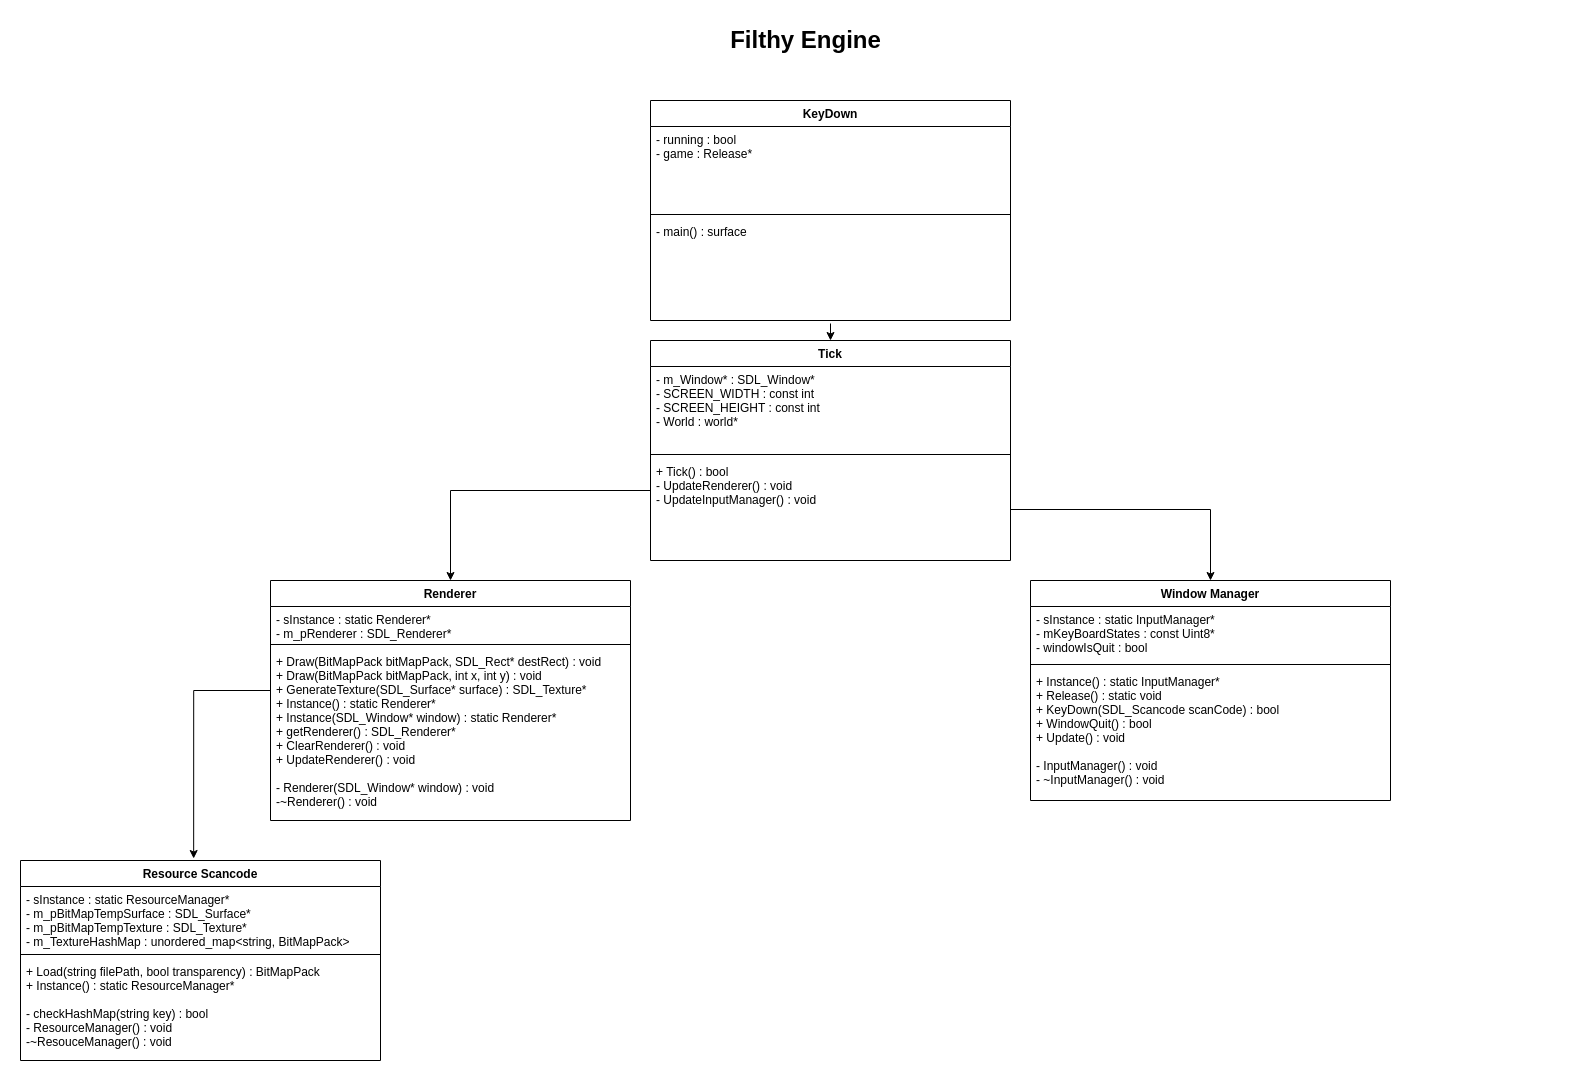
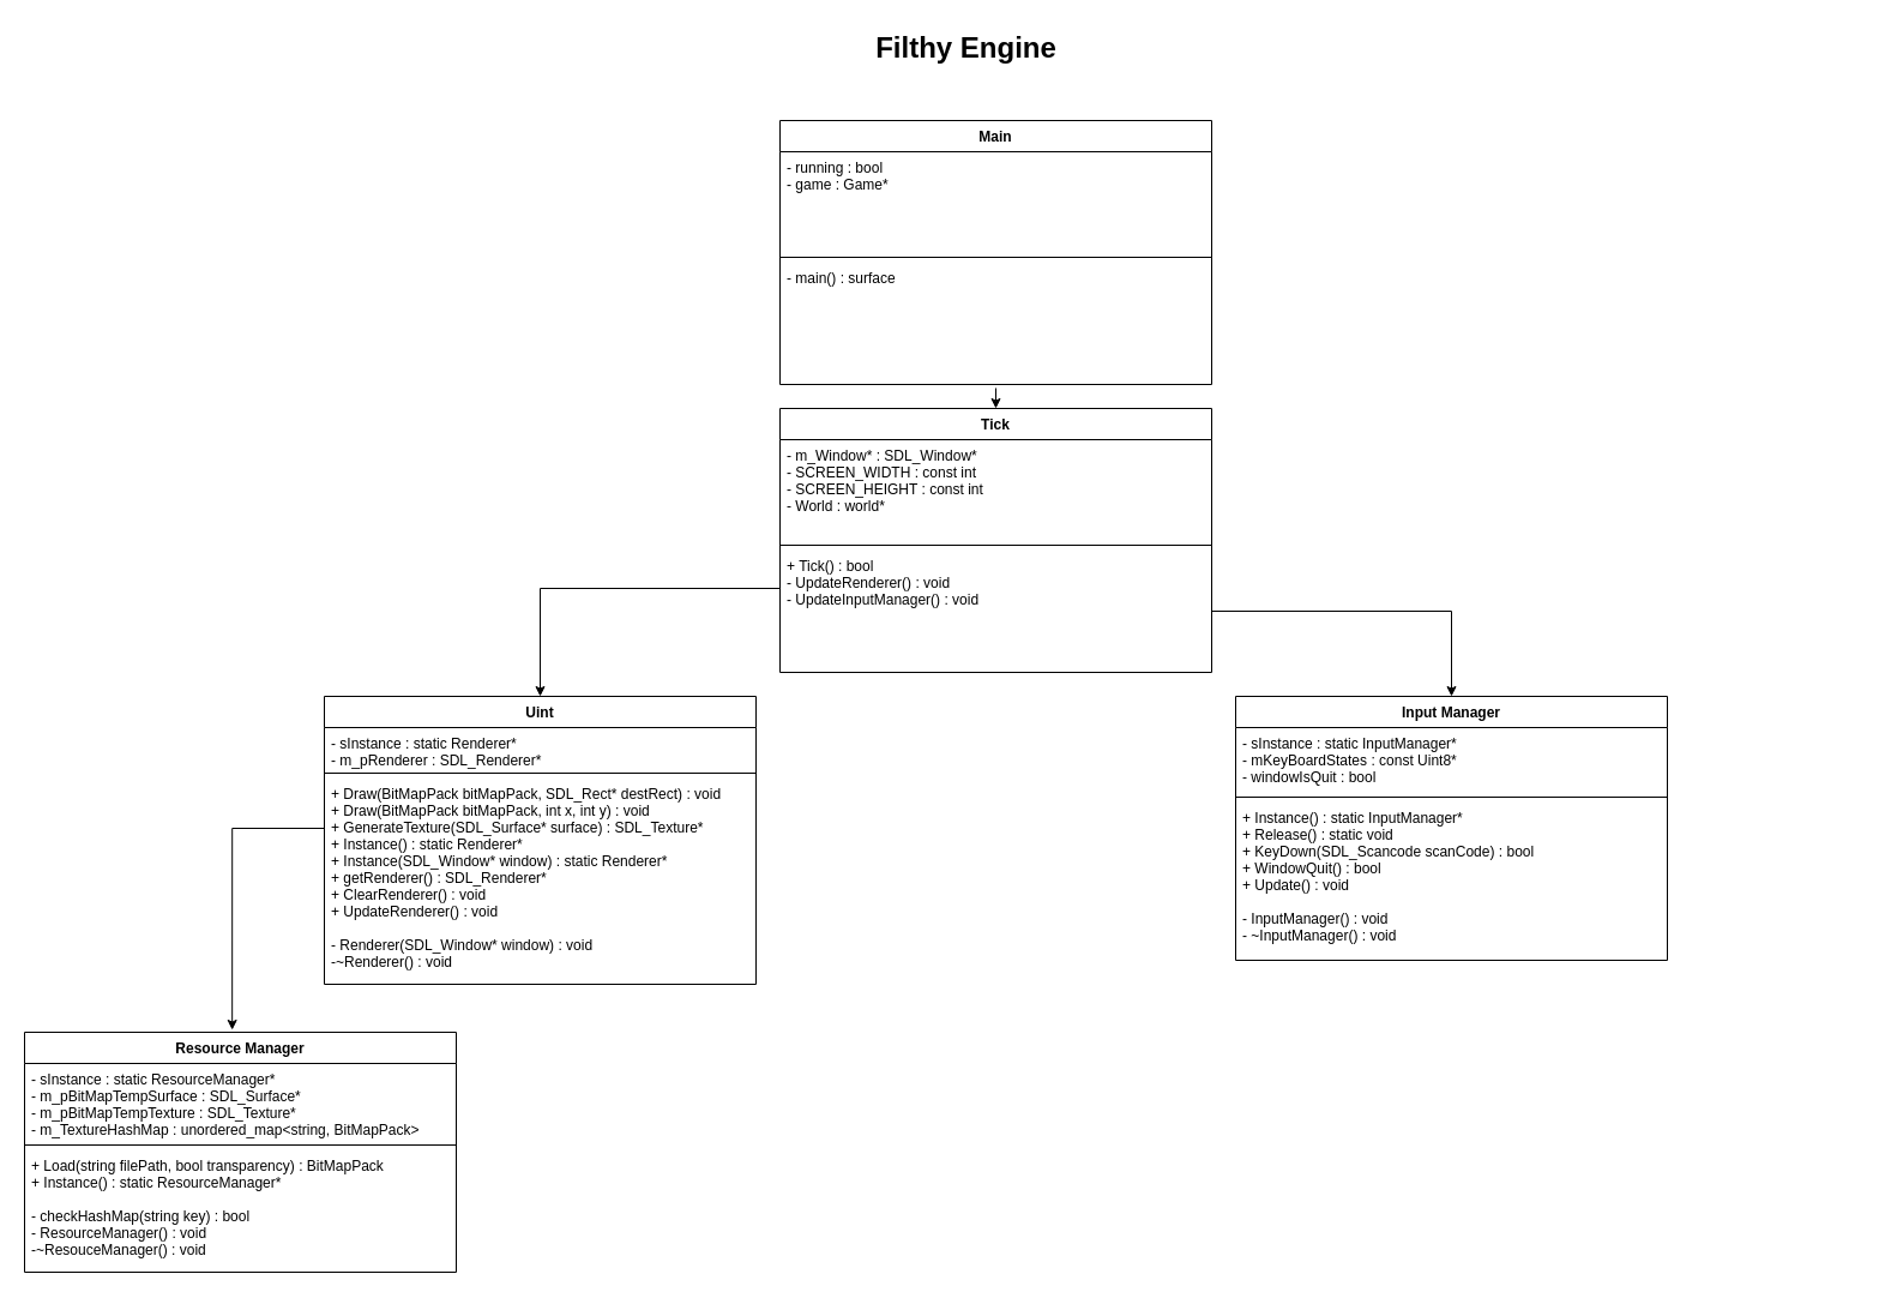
  <mxCell id="0" style=";html=1;" />
  <mxCell id="1" style=";html=1;" parent="0" />
  <mxCell id="2" value="Filthy Engine" style="text;html=1;fontSize=24;fontStyle=1;verticalAlign=middle;align=center;" parent="1" vertex="1"><mxGeometry x="50" y="20" width="1510" height="40" as="geometry" /></mxCell>
- <mxCell id="3" value="Renderer" style="swimlane;fontStyle=1;align=center;verticalAlign=top;childLayout=stackLayout;horizontal=1;startSize=26;horizontalStack=0;resizeParent=1;resizeParentMax=0;resizeLast=0;collapsible=1;marginBottom=0;" parent="1" vertex="1"><mxGeometry x="270" y="580" width="360" height="240" as="geometry" /></mxCell>
+ <mxCell id="3" value="Uint" style="swimlane;fontStyle=1;align=center;verticalAlign=top;childLayout=stackLayout;horizontal=1;startSize=26;horizontalStack=0;resizeParent=1;resizeParentMax=0;resizeLast=0;collapsible=1;marginBottom=0;" parent="1" vertex="1"><mxGeometry x="270" y="580" width="360" height="240" as="geometry" /></mxCell>
  <mxCell id="4" value="- sInstance : static Renderer*&#10;- m_pRenderer : SDL_Renderer*" style="text;strokeColor=none;fillColor=none;align=left;verticalAlign=top;spacingLeft=4;spacingRight=4;overflow=hidden;rotatable=0;points=[[0,0.5],[1,0.5]];portConstraint=eastwest;" parent="3" vertex="1"><mxGeometry y="26" width="360" height="34" as="geometry" /></mxCell>
  <mxCell id="5" value="" style="line;strokeWidth=1;fillColor=none;align=left;verticalAlign=middle;spacingTop=-1;spacingLeft=3;spacingRight=3;rotatable=0;labelPosition=right;points=[];portConstraint=eastwest;" parent="3" vertex="1"><mxGeometry y="60" width="360" height="8" as="geometry" /></mxCell>
  <mxCell id="6" value="+ Draw(BitMapPack bitMapPack, SDL_Rect* destRect) : void&#10;+ Draw(BitMapPack bitMapPack, int x, int y) : void&#10;+ GenerateTexture(SDL_Surface* surface) : SDL_Texture*&#10;+ Instance() : static Renderer*&#10;+ Instance(SDL_Window* window) : static Renderer*&#10;+ getRenderer() : SDL_Renderer*&#10;+ ClearRenderer() : void&#10;+ UpdateRenderer() : void&#10;&#10;- Renderer(SDL_Window* window) : void&#10;-~Renderer() : void" style="text;strokeColor=none;fillColor=none;align=left;verticalAlign=top;spacingLeft=4;spacingRight=4;overflow=hidden;rotatable=0;points=[[0,0.5],[1,0.5]];portConstraint=eastwest;" parent="3" vertex="1"><mxGeometry y="68" width="360" height="172" as="geometry" /></mxCell>
- <mxCell id="7" value="Window Manager" style="swimlane;fontStyle=1;align=center;verticalAlign=top;childLayout=stackLayout;horizontal=1;startSize=26;horizontalStack=0;resizeParent=1;resizeParentMax=0;resizeLast=0;collapsible=1;marginBottom=0;" parent="1" vertex="1"><mxGeometry x="1030" y="580" width="360" height="220" as="geometry" /></mxCell>
+ <mxCell id="7" value="Input Manager" style="swimlane;fontStyle=1;align=center;verticalAlign=top;childLayout=stackLayout;horizontal=1;startSize=26;horizontalStack=0;resizeParent=1;resizeParentMax=0;resizeLast=0;collapsible=1;marginBottom=0;" parent="1" vertex="1"><mxGeometry x="1030" y="580" width="360" height="220" as="geometry" /></mxCell>
  <mxCell id="8" value="- sInstance : static InputManager*&#10;- mKeyBoardStates : const Uint8*&#10;- windowIsQuit : bool" style="text;strokeColor=none;fillColor=none;align=left;verticalAlign=top;spacingLeft=4;spacingRight=4;overflow=hidden;rotatable=0;points=[[0,0.5],[1,0.5]];portConstraint=eastwest;" parent="7" vertex="1"><mxGeometry y="26" width="360" height="54" as="geometry" /></mxCell>
  <mxCell id="9" value="" style="line;strokeWidth=1;fillColor=none;align=left;verticalAlign=middle;spacingTop=-1;spacingLeft=3;spacingRight=3;rotatable=0;labelPosition=right;points=[];portConstraint=eastwest;" parent="7" vertex="1"><mxGeometry y="80" width="360" height="8" as="geometry" /></mxCell>
  <mxCell id="10" value="+ Instance() : static InputManager*&#10;+ Release() : static void&#10;+ KeyDown(SDL_Scancode scanCode) : bool&#10;+ WindowQuit() : bool&#10;+ Update() : void&#10;&#10;- InputManager() : void&#10;- ~InputManager() : void" style="text;strokeColor=none;fillColor=none;align=left;verticalAlign=top;spacingLeft=4;spacingRight=4;overflow=hidden;rotatable=0;points=[[0,0.5],[1,0.5]];portConstraint=eastwest;" parent="7" vertex="1"><mxGeometry y="88" width="360" height="132" as="geometry" /></mxCell>
- <mxCell id="11" value="Resource Scancode" style="swimlane;fontStyle=1;align=center;verticalAlign=top;childLayout=stackLayout;horizontal=1;startSize=26;horizontalStack=0;resizeParent=1;resizeParentMax=0;resizeLast=0;collapsible=1;marginBottom=0;" parent="1" vertex="1"><mxGeometry x="20" y="860" width="360" height="200" as="geometry" /></mxCell>
+ <mxCell id="11" value="Resource Manager" style="swimlane;fontStyle=1;align=center;verticalAlign=top;childLayout=stackLayout;horizontal=1;startSize=26;horizontalStack=0;resizeParent=1;resizeParentMax=0;resizeLast=0;collapsible=1;marginBottom=0;" parent="1" vertex="1"><mxGeometry x="20" y="860" width="360" height="200" as="geometry" /></mxCell>
  <mxCell id="12" value="- sInstance : static ResourceManager*&#10;- m_pBitMapTempSurface : SDL_Surface*&#10;- m_pBitMapTempTexture : SDL_Texture*&#10;- m_TextureHashMap : unordered_map&lt;string, BitMapPack&gt;" style="text;strokeColor=none;fillColor=none;align=left;verticalAlign=top;spacingLeft=4;spacingRight=4;overflow=hidden;rotatable=0;points=[[0,0.5],[1,0.5]];portConstraint=eastwest;" parent="11" vertex="1"><mxGeometry y="26" width="360" height="64" as="geometry" /></mxCell>
  <mxCell id="13" value="" style="line;strokeWidth=1;fillColor=none;align=left;verticalAlign=middle;spacingTop=-1;spacingLeft=3;spacingRight=3;rotatable=0;labelPosition=right;points=[];portConstraint=eastwest;" parent="11" vertex="1"><mxGeometry y="90" width="360" height="8" as="geometry" /></mxCell>
  <mxCell id="14" value="+ Load(string filePath, bool transparency) : BitMapPack&#10;+ Instance() : static ResourceManager*&#10;&#10;- checkHashMap(string key) : bool&#10;- ResourceManager() : void&#10;-~ResouceManager() : void" style="text;strokeColor=none;fillColor=none;align=left;verticalAlign=top;spacingLeft=4;spacingRight=4;overflow=hidden;rotatable=0;points=[[0,0.5],[1,0.5]];portConstraint=eastwest;" parent="11" vertex="1"><mxGeometry y="98" width="360" height="102" as="geometry" /></mxCell>
  <mxCell id="15" value="Tick" style="swimlane;fontStyle=1;align=center;verticalAlign=top;childLayout=stackLayout;horizontal=1;startSize=26;horizontalStack=0;resizeParent=1;resizeParentMax=0;resizeLast=0;collapsible=1;marginBottom=0;" vertex="1" parent="1"><mxGeometry x="650" y="340" width="360" height="220" as="geometry" /></mxCell>
  <mxCell id="16" value="- m_Window* : SDL_Window*&#10;- SCREEN_WIDTH : const int&#10;- SCREEN_HEIGHT : const int&#10;- World : world*" style="text;strokeColor=none;fillColor=none;align=left;verticalAlign=top;spacingLeft=4;spacingRight=4;overflow=hidden;rotatable=0;points=[[0,0.5],[1,0.5]];portConstraint=eastwest;" vertex="1" parent="15"><mxGeometry y="26" width="360" height="84" as="geometry" /></mxCell>
  <mxCell id="17" value="" style="line;strokeWidth=1;fillColor=none;align=left;verticalAlign=middle;spacingTop=-1;spacingLeft=3;spacingRight=3;rotatable=0;labelPosition=right;points=[];portConstraint=eastwest;" vertex="1" parent="15"><mxGeometry y="110" width="360" height="8" as="geometry" /></mxCell>
  <mxCell id="18" value="+ Tick() : bool&#10;- UpdateRenderer() : void&#10;- UpdateInputManager() : void" style="text;strokeColor=none;fillColor=none;align=left;verticalAlign=top;spacingLeft=4;spacingRight=4;overflow=hidden;rotatable=0;points=[[0,0.5],[1,0.5]];portConstraint=eastwest;" vertex="1" parent="15"><mxGeometry y="118" width="360" height="102" as="geometry" /></mxCell>
- <mxCell id="19" value="KeyDown" style="swimlane;fontStyle=1;align=center;verticalAlign=top;childLayout=stackLayout;horizontal=1;startSize=26;horizontalStack=0;resizeParent=1;resizeParentMax=0;resizeLast=0;collapsible=1;marginBottom=0;" vertex="1" parent="1"><mxGeometry x="650" y="100" width="360" height="220" as="geometry" /></mxCell>
- <mxCell id="20" value="- running : bool&#10;- game : Release*" style="text;strokeColor=none;fillColor=none;align=left;verticalAlign=top;spacingLeft=4;spacingRight=4;overflow=hidden;rotatable=0;points=[[0,0.5],[1,0.5]];portConstraint=eastwest;" vertex="1" parent="19"><mxGeometry y="26" width="360" height="84" as="geometry" /></mxCell>
+ <mxCell id="19" value="Main" style="swimlane;fontStyle=1;align=center;verticalAlign=top;childLayout=stackLayout;horizontal=1;startSize=26;horizontalStack=0;resizeParent=1;resizeParentMax=0;resizeLast=0;collapsible=1;marginBottom=0;" vertex="1" parent="1"><mxGeometry x="650" y="100" width="360" height="220" as="geometry" /></mxCell>
+ <mxCell id="20" value="- running : bool&#10;- game : Game*" style="text;strokeColor=none;fillColor=none;align=left;verticalAlign=top;spacingLeft=4;spacingRight=4;overflow=hidden;rotatable=0;points=[[0,0.5],[1,0.5]];portConstraint=eastwest;" vertex="1" parent="19"><mxGeometry y="26" width="360" height="84" as="geometry" /></mxCell>
  <mxCell id="21" value="" style="line;strokeWidth=1;fillColor=none;align=left;verticalAlign=middle;spacingTop=-1;spacingLeft=3;spacingRight=3;rotatable=0;labelPosition=right;points=[];portConstraint=eastwest;" vertex="1" parent="19"><mxGeometry y="110" width="360" height="8" as="geometry" /></mxCell>
  <mxCell id="22" value="- main() : surface" style="text;strokeColor=none;fillColor=none;align=left;verticalAlign=top;spacingLeft=4;spacingRight=4;overflow=hidden;rotatable=0;points=[[0,0.5],[1,0.5]];portConstraint=eastwest;" vertex="1" parent="19"><mxGeometry y="118" width="360" height="102" as="geometry" /></mxCell>
  <mxCell id="23" style="edgeStyle=orthogonalEdgeStyle;rounded=0;orthogonalLoop=1;jettySize=auto;html=1;entryX=0.5;entryY=0;entryDx=0;entryDy=0;" edge="1" parent="1" source="18" target="3"><mxGeometry relative="1" as="geometry"><Array as="points"><mxPoint x="450" y="490" /></Array></mxGeometry></mxCell>
  <mxCell id="24" style="edgeStyle=orthogonalEdgeStyle;rounded=0;orthogonalLoop=1;jettySize=auto;html=1;entryX=0.5;entryY=0;entryDx=0;entryDy=0;" edge="1" parent="1" source="18" target="7"><mxGeometry relative="1" as="geometry" /></mxCell>
  <mxCell id="25" style="edgeStyle=orthogonalEdgeStyle;rounded=0;orthogonalLoop=1;jettySize=auto;html=1;entryX=0.481;entryY=-0.01;entryDx=0;entryDy=0;entryPerimeter=0;" edge="1" parent="1" source="6" target="11"><mxGeometry relative="1" as="geometry"><Array as="points"><mxPoint x="193" y="690" /></Array></mxGeometry></mxCell>
  <mxCell id="26" style="edgeStyle=orthogonalEdgeStyle;rounded=0;orthogonalLoop=1;jettySize=auto;html=1;entryX=0.5;entryY=0;entryDx=0;entryDy=0;" edge="1" parent="1" target="15"><mxGeometry relative="1" as="geometry"><mxPoint x="830" y="323" as="sourcePoint" /></mxGeometry></mxCell>
